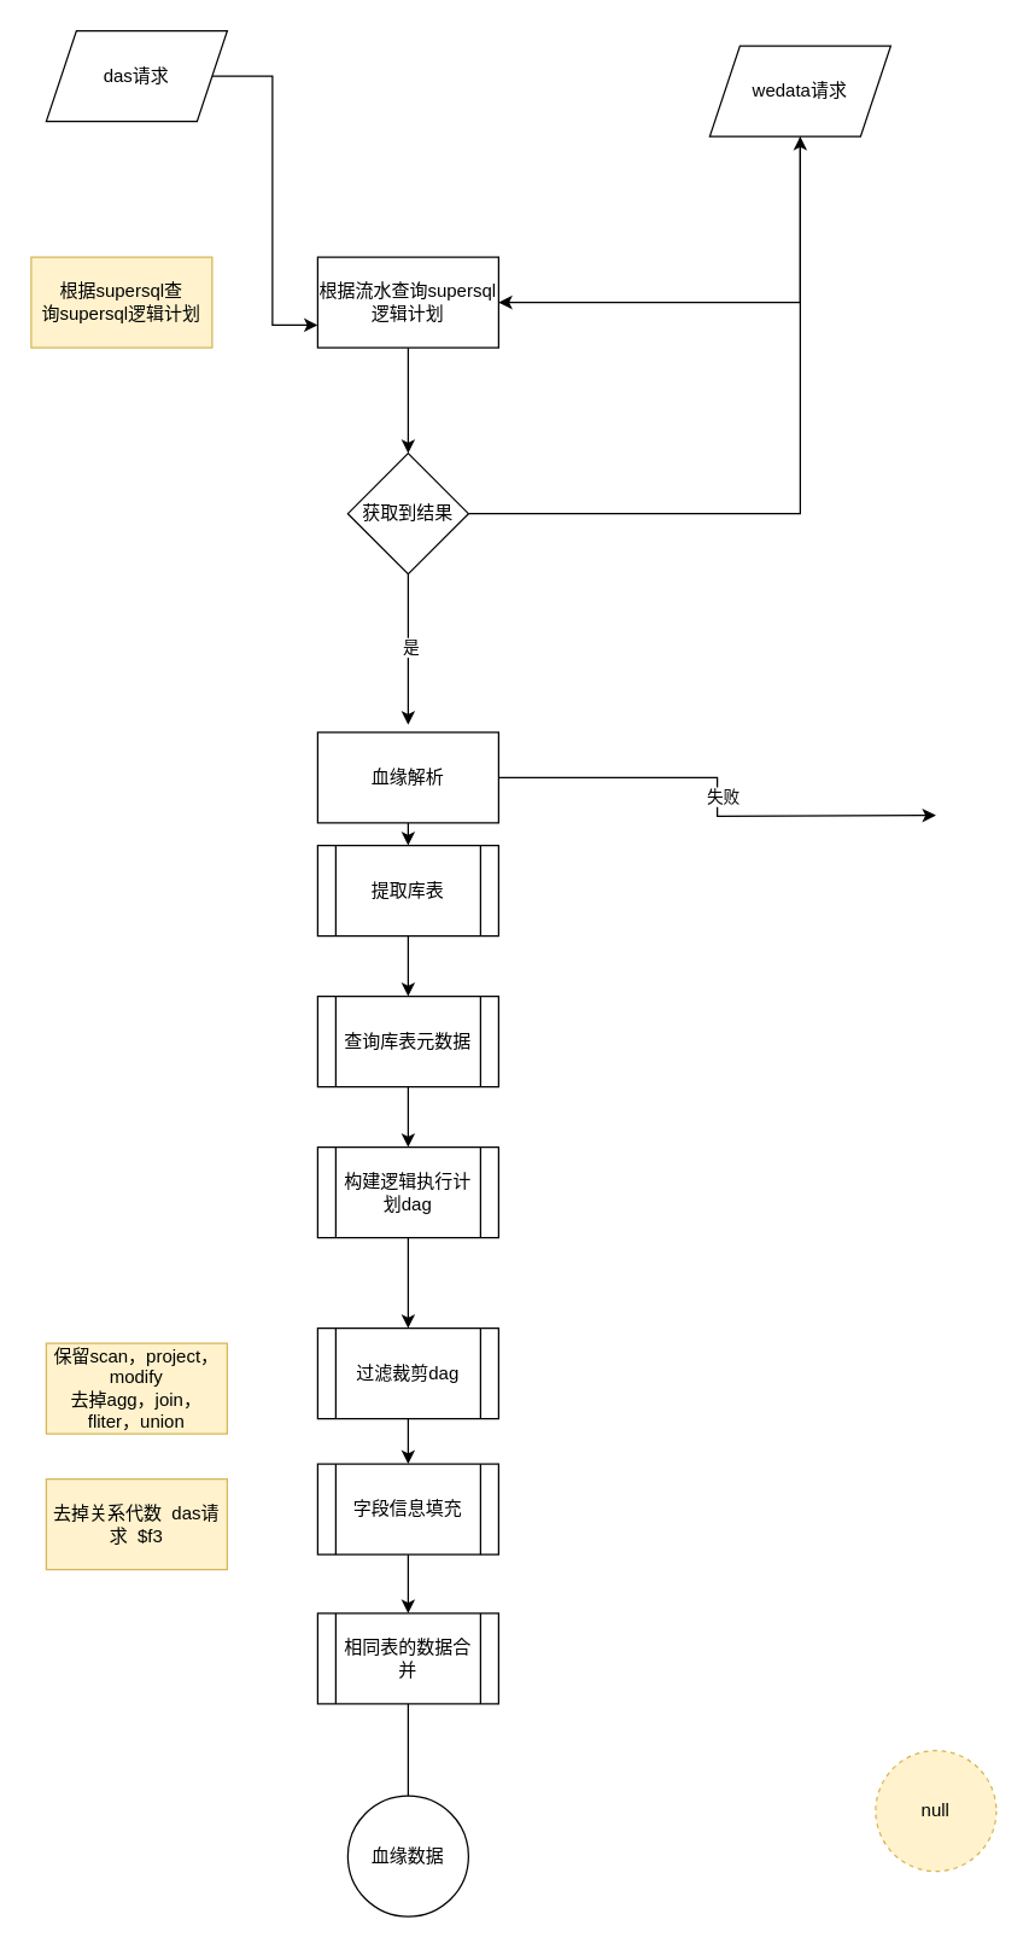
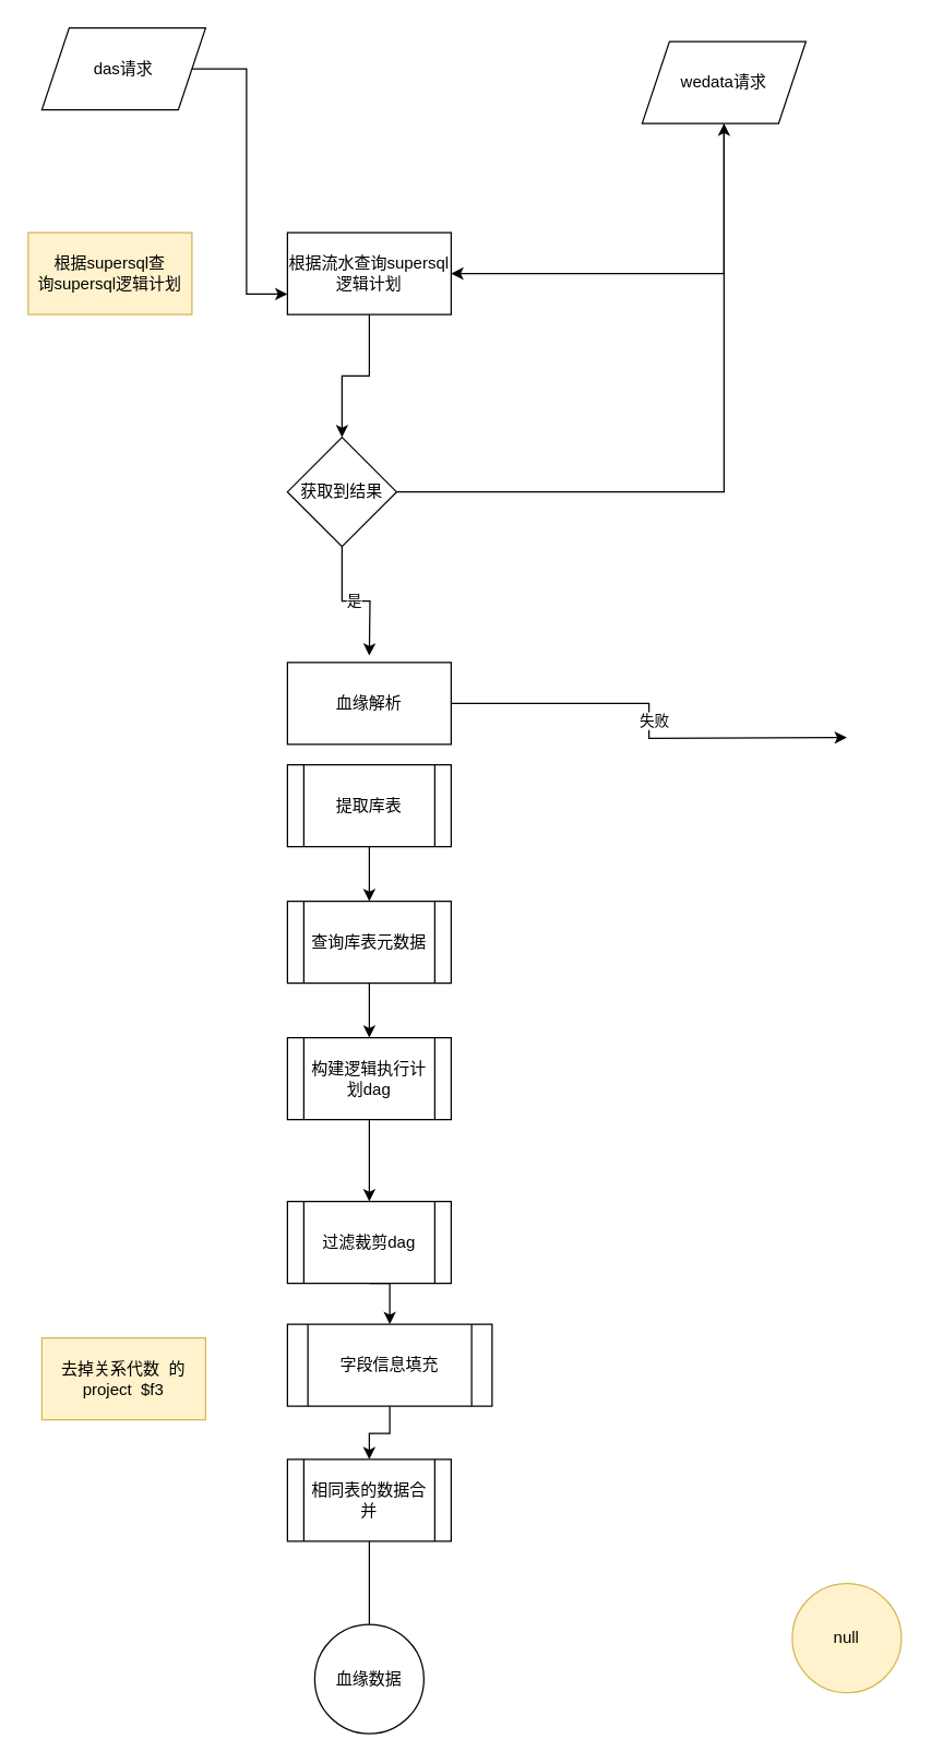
  <mxCell id="0" />
  <mxCell id="1" parent="0" />
  <mxCell id="2" style="edgeStyle=orthogonalEdgeStyle;rounded=0;orthogonalLoop=1;jettySize=auto;html=1;entryX=0;entryY=0.75;entryDx=0;entryDy=0;" edge="1" parent="1" source="3" target="7"><mxGeometry relative="1" as="geometry" /></mxCell>
  <mxCell id="3" value="das请求" style="shape=parallelogram;perimeter=parallelogramPerimeter;whiteSpace=wrap;html=1;fixedSize=1;" parent="1" vertex="1"><mxGeometry x="30" y="20" width="120" height="60" as="geometry" /></mxCell>
  <mxCell id="4" style="edgeStyle=orthogonalEdgeStyle;rounded=0;orthogonalLoop=1;jettySize=auto;html=1;exitX=0.5;exitY=1;exitDx=0;exitDy=0;entryX=1;entryY=0.5;entryDx=0;entryDy=0;" edge="1" parent="1" source="5" target="7"><mxGeometry relative="1" as="geometry" /></mxCell>
  <mxCell id="5" value="wedata请求" style="shape=parallelogram;perimeter=parallelogramPerimeter;whiteSpace=wrap;html=1;fixedSize=1;" vertex="1" parent="1"><mxGeometry x="470" y="30" width="120" height="60" as="geometry" /></mxCell>
  <mxCell id="6" style="edgeStyle=orthogonalEdgeStyle;rounded=0;orthogonalLoop=1;jettySize=auto;html=1;exitX=0.5;exitY=1;exitDx=0;exitDy=0;" edge="1" parent="1" source="7" target="12"><mxGeometry relative="1" as="geometry" /></mxCell>
  <mxCell id="7" value="根据流水查询&lt;span style=&quot;color: rgba(0, 0, 0, 0); font-family: monospace; font-size: 0px; text-align: start; text-wrap: nowrap;&quot;&gt;%3CmxGraphModel%3E%3Croot%3E%3CmxCell%20id%3D%220%22%2F%3E%3CmxCell%20id%3D%221%22%20parent%3D%220%22%2F%3E%3CmxCell%20id%3D%222%22%20value%3D%22%22%20style%3D%22shape%3Dparallelogram%3Bperimeter%3DparallelogramPerimeter%3BwhiteSpace%3Dwrap%3Bhtml%3D1%3BfixedSize%3D1%3B%22%20vertex%3D%221%22%20parent%3D%221%22%3E%3CmxGeometry%20x%3D%22350%22%20y%3D%22210%22%20width%3D%22120%22%20height%3D%2260%22%20as%3D%22geometry%22%2F%3E%3C%2FmxCell%3E%3C%2Froot%3E%3C%2FmxGraphModel%3E&lt;/span&gt;supersql逻辑计划&lt;span style=&quot;color: rgba(0, 0, 0, 0); font-family: monospace; font-size: 0px; text-align: start; text-wrap: nowrap;&quot;&gt;%3CmxGraphModel%3E%3Croot%3E%3CmxCell%20id%3D%220%22%2F%3E%3CmxCell%20id%3D%221%22%20parent%3D%220%22%2F%3E%3CmxCell%20id%3D%222%22%20value%3D%22%22%20style%3D%22shape%3Dparallelogram%3Bperimeter%3DparallelogramPerimeter%3BwhiteSpace%3Dwrap%3Bhtml%3D1%3BfixedSize%3D1%3B%22%20vertex%3D%221%22%20parent%3D%221%22%3E%3CmxGeometry%20x%3D%22350%22%20y%3D%22210%22%20width%3D%22120%22%20height%3D%2260%22%20as%3D%22geometry%22%2F%3E%3C%2FmxCell%3E%3C%2Froot%3E%3C%2FmxGraphModel%3E&lt;/span&gt;" style="rounded=0;whiteSpace=wrap;html=1;" vertex="1" parent="1"><mxGeometry x="210" y="170" width="120" height="60" as="geometry" /></mxCell>
  <mxCell id="8" value="根据supersql查询&lt;span style=&quot;color: rgba(0, 0, 0, 0); font-family: monospace; font-size: 0px; text-align: start; text-wrap: nowrap;&quot;&gt;%3CmxGraphModel%3E%3Croot%3E%3CmxCell%20id%3D%220%22%2F%3E%3CmxCell%20id%3D%221%22%20parent%3D%220%22%2F%3E%3CmxCell%20id%3D%222%22%20value%3D%22%22%20style%3D%22shape%3Dparallelogram%3Bperimeter%3DparallelogramPerimeter%3BwhiteSpace%3Dwrap%3Bhtml%3D1%3BfixedSize%3D1%3B%22%20vertex%3D%221%22%20parent%3D%221%22%3E%3CmxGeometry%20x%3D%22350%22%20y%3D%22210%22%20width%3D%22120%22%20height%3D%2260%22%20as%3D%22geometry%22%2F%3E%3C%2FmxCell%3E%3C%2Froot%3E%3C%2FmxGraphModel%3E&lt;/span&gt;supersql逻辑计划&lt;span style=&quot;color: rgba(0, 0, 0, 0); font-family: monospace; font-size: 0px; text-align: start; text-wrap: nowrap;&quot;&gt;%3CmxGraphModel%3E%3Croot%3E%3CmxCell%20id%3D%220%22%2F%3E%3CmxCell%20id%3D%221%22%20parent%3D%220%22%2F%3E%3CmxCell%20id%3D%222%22%20value%3D%22%22%20style%3D%22shape%3Dparallelogram%3Bperimeter%3DparallelogramPerimeter%3BwhiteSpace%3Dwrap%3Bhtml%3D1%3BfixedSize%3D1%3B%22%20vertex%3D%221%22%20parent%3D%221%22%3E%3CmxGeometry%20x%3D%22350%22%20y%3D%22210%22%20width%3D%22120%22%20height%3D%2260%22%20as%3D%22geometry%22%2F%3E%3C%2FmxCell%3E%3C%2Froot%3E%3C%2FmxGraphModel%3E&lt;/span&gt;" style="rounded=0;whiteSpace=wrap;html=1;fillColor=#fff2cc;strokeColor=#d6b656;" vertex="1" parent="1"><mxGeometry x="20" y="170" width="120" height="60" as="geometry" /></mxCell>
  <mxCell id="9" style="edgeStyle=orthogonalEdgeStyle;rounded=0;orthogonalLoop=1;jettySize=auto;html=1;exitX=0.5;exitY=1;exitDx=0;exitDy=0;" edge="1" parent="1" source="12"><mxGeometry relative="1" as="geometry"><mxPoint x="270" y="480" as="targetPoint" /></mxGeometry></mxCell>
  <mxCell id="10" value="是" style="edgeLabel;html=1;align=center;verticalAlign=middle;resizable=0;points=[];" vertex="1" connectable="0" parent="9"><mxGeometry x="-0.037" y="1" relative="1" as="geometry"><mxPoint as="offset" /></mxGeometry></mxCell>
  <mxCell id="11" style="edgeStyle=orthogonalEdgeStyle;rounded=0;orthogonalLoop=1;jettySize=auto;html=1;" edge="1" parent="1" source="12" target="5"><mxGeometry relative="1" as="geometry" /></mxCell>
- <mxCell id="12" value="获取到结果" style="rhombus;whiteSpace=wrap;html=1;" vertex="1" parent="1"><mxGeometry x="230" y="300" width="80" height="80" as="geometry" /></mxCell>
- <mxCell id="13" style="edgeStyle=orthogonalEdgeStyle;rounded=0;orthogonalLoop=1;jettySize=auto;html=1;exitX=0.5;exitY=1;exitDx=0;exitDy=0;entryX=0.5;entryY=0;entryDx=0;entryDy=0;" edge="1" parent="1" source="16" target="19"><mxGeometry relative="1" as="geometry" /></mxCell>
+ <mxCell id="12" value="获取到结果" style="rhombus;whiteSpace=wrap;html=1;" vertex="1" parent="1"><mxGeometry x="210" y="320" width="80" height="80" as="geometry" /></mxCell>
  <mxCell id="14" style="edgeStyle=orthogonalEdgeStyle;rounded=0;orthogonalLoop=1;jettySize=auto;html=1;exitX=1;exitY=0.5;exitDx=0;exitDy=0;" edge="1" parent="1" source="16"><mxGeometry relative="1" as="geometry"><mxPoint x="620" y="540" as="targetPoint" /></mxGeometry></mxCell>
  <mxCell id="15" value="失败" style="edgeLabel;html=1;align=center;verticalAlign=middle;resizable=0;points=[];" vertex="1" connectable="0" parent="14"><mxGeometry x="-0.005" y="3" relative="1" as="geometry"><mxPoint as="offset" /></mxGeometry></mxCell>
  <mxCell id="16" value="血缘解析" style="rounded=0;whiteSpace=wrap;html=1;" vertex="1" parent="1"><mxGeometry x="210" y="485" width="120" height="60" as="geometry" /></mxCell>
  <mxCell id="17" value="血缘数据" style="ellipse;whiteSpace=wrap;html=1;aspect=fixed;" vertex="1" parent="1"><mxGeometry x="230" y="1190" width="80" height="80" as="geometry" /></mxCell>
  <mxCell id="18" style="edgeStyle=orthogonalEdgeStyle;rounded=0;orthogonalLoop=1;jettySize=auto;html=1;exitX=0.5;exitY=1;exitDx=0;exitDy=0;entryX=0.5;entryY=0;entryDx=0;entryDy=0;" edge="1" parent="1" source="19" target="21"><mxGeometry relative="1" as="geometry" /></mxCell>
  <mxCell id="19" value="提取库表" style="shape=process;whiteSpace=wrap;html=1;backgroundOutline=1;" vertex="1" parent="1"><mxGeometry x="210" y="560" width="120" height="60" as="geometry" /></mxCell>
  <mxCell id="20" style="edgeStyle=orthogonalEdgeStyle;rounded=0;orthogonalLoop=1;jettySize=auto;html=1;exitX=0.5;exitY=1;exitDx=0;exitDy=0;entryX=0.5;entryY=0;entryDx=0;entryDy=0;" edge="1" parent="1" source="21" target="23"><mxGeometry relative="1" as="geometry" /></mxCell>
  <mxCell id="21" value="查询库表元数据" style="shape=process;whiteSpace=wrap;html=1;backgroundOutline=1;" vertex="1" parent="1"><mxGeometry x="210" y="660" width="120" height="60" as="geometry" /></mxCell>
  <mxCell id="22" style="edgeStyle=orthogonalEdgeStyle;rounded=0;orthogonalLoop=1;jettySize=auto;html=1;exitX=0.5;exitY=1;exitDx=0;exitDy=0;" edge="1" parent="1" source="23" target="25"><mxGeometry relative="1" as="geometry" /></mxCell>
  <mxCell id="23" value="构建逻辑执行计划dag" style="shape=process;whiteSpace=wrap;html=1;backgroundOutline=1;" vertex="1" parent="1"><mxGeometry x="210" y="760" width="120" height="60" as="geometry" /></mxCell>
  <mxCell id="24" style="edgeStyle=orthogonalEdgeStyle;rounded=0;orthogonalLoop=1;jettySize=auto;html=1;exitX=0.5;exitY=1;exitDx=0;exitDy=0;entryX=0.5;entryY=0;entryDx=0;entryDy=0;" edge="1" parent="1" source="25" target="27"><mxGeometry relative="1" as="geometry" /></mxCell>
  <mxCell id="25" value="过滤裁剪dag&lt;span style=&quot;color: rgba(0, 0, 0, 0); font-family: monospace; font-size: 0px; text-align: start; text-wrap: nowrap;&quot;&gt;3CmxGraphModel%3E%3Croot%3E%3CmxCell%20id%3D%220%22%2F%3E%3CmxCell%20id%3D%221%22%20parent%3D%220%22%2F%3E%3CmxCell%20id%3D%222%22%20value%3D%22%E9%80%BB%E8%BE%91%E6%89%A7%E8%A1%8C%E8%AE%A1%E5%88%92dag%22%20style%3D%22shape%3Dprocess%3BwhiteSpace%3Dwrap%3Bhtml%3D1%3BbackgroundOutline%3D1%3B%22%20vertex%3D%221%22%20parent%3D%221%22%3E%3CmxGeometry%20x%3D%22260%22%20y%3D%22880%22%20width%3D%22120%22%20height%3D%2260%22%20as%3D%22geometry%22%2F%3E%3C%2FmxCell%3E%3C%2Froot%3E%3C%2FmxGraphModel%3E&lt;/span&gt;" style="shape=process;whiteSpace=wrap;html=1;backgroundOutline=1;" vertex="1" parent="1"><mxGeometry x="210" y="880" width="120" height="60" as="geometry" /></mxCell>
  <mxCell id="26" style="edgeStyle=orthogonalEdgeStyle;rounded=0;orthogonalLoop=1;jettySize=auto;html=1;exitX=0.5;exitY=1;exitDx=0;exitDy=0;" edge="1" parent="1" source="27" target="30"><mxGeometry relative="1" as="geometry" /></mxCell>
- <mxCell id="27" value="字段信息填充" style="shape=process;whiteSpace=wrap;html=1;backgroundOutline=1;" vertex="1" parent="1"><mxGeometry x="210" y="970" width="120" height="60" as="geometry" /></mxCell>
- <mxCell id="28" value="null" style="ellipse;whiteSpace=wrap;html=1;aspect=fixed;fillColor=#fff2cc;strokeColor=#d6b656;dashed=1;" vertex="1" parent="1"><mxGeometry x="580" y="1160" width="80" height="80" as="geometry" /></mxCell>
+ <mxCell id="27" value="字段信息填充" style="shape=process;whiteSpace=wrap;html=1;backgroundOutline=1;" vertex="1" parent="1"><mxGeometry x="210" y="970" width="150" height="60" as="geometry" /></mxCell>
+ <mxCell id="28" value="null" style="ellipse;whiteSpace=wrap;html=1;aspect=fixed;fillColor=#fff2cc;strokeColor=#d6b656;" vertex="1" parent="1"><mxGeometry x="580" y="1160" width="80" height="80" as="geometry" /></mxCell>
  <mxCell id="29" style="edgeStyle=orthogonalEdgeStyle;rounded=0;orthogonalLoop=1;jettySize=auto;html=1;exitX=0.5;exitY=1;exitDx=0;exitDy=0;endArrow=none;" edge="1" parent="1" source="30" target="17"><mxGeometry relative="1" as="geometry" /></mxCell>
  <mxCell id="30" value="相同表的数据合并" style="shape=process;whiteSpace=wrap;html=1;backgroundOutline=1;" vertex="1" parent="1"><mxGeometry x="210" y="1069" width="120" height="60" as="geometry" /></mxCell>
- <mxCell id="31" value="保留scan，project，modify&lt;div&gt;去掉agg，join，fliter，union&lt;/div&gt;" style="rounded=0;whiteSpace=wrap;html=1;fillColor=#fff2cc;strokeColor=#d6b656;" vertex="1" parent="1"><mxGeometry x="30" y="890" width="120" height="60" as="geometry" /></mxCell>
- <mxCell id="32" value="去掉关系代数&amp;nbsp; das请求&amp;nbsp; $f3" style="rounded=0;whiteSpace=wrap;html=1;fillColor=#fff2cc;strokeColor=#d6b656;" vertex="1" parent="1"><mxGeometry x="30" y="980" width="120" height="60" as="geometry" /></mxCell>
+ <mxCell id="32" value="去掉关系代数&amp;nbsp; 的project&amp;nbsp; $f3" style="rounded=0;whiteSpace=wrap;html=1;fillColor=#fff2cc;strokeColor=#d6b656;" vertex="1" parent="1"><mxGeometry x="30" y="980" width="120" height="60" as="geometry" /></mxCell>
